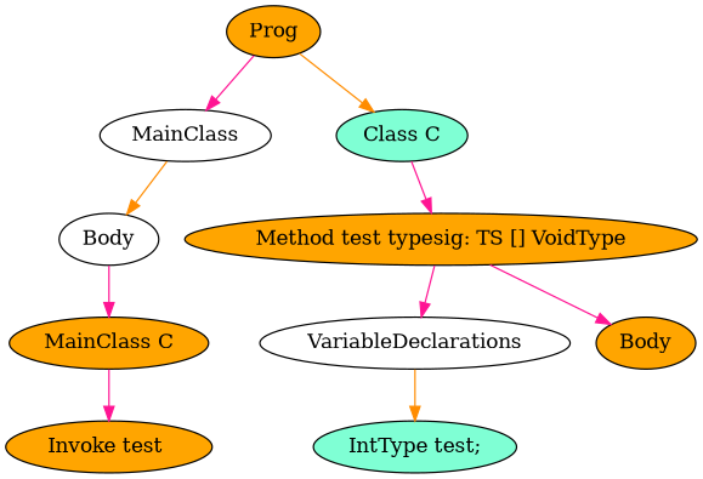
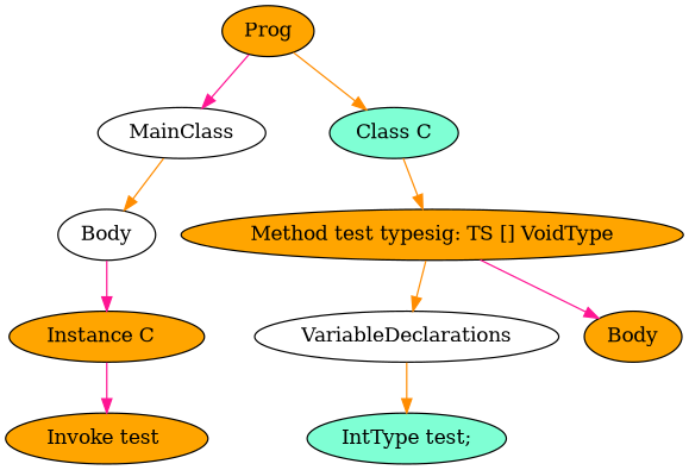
  digraph {
    node [fillcolor=orange style=filled]
    edge [color=deeppink]
    n1 [label=" Invoke test  "]
-   n2 [label="MainClass C"]
+   n2 [label="Instance C  "]
    n3 [fillcolor=white label=Body]
    n4 [fillcolor=white label=MainClass]
    n5 [fillcolor=aquamarine label="IntType test;"]
    n6 [fillcolor=white label=VariableDeclarations]
    n7 [label=Body]
    n8 [label="Method test typesig: TS [] VoidType"]
    n9 [fillcolor=aquamarine label="Class C"]
    n10 [label=Prog]
    n2 -> n1
    n3 -> n2
    n4 -> n3 [color=darkorange]
    n6 -> n5 [color=darkorange]
-   n8 -> n6
+   n8 -> n6 [color=darkorange]
    n8 -> n7
-   n9 -> n8
+   n9 -> n8 [color=darkorange]
    n10 -> n4
    n10 -> n9 [color=darkorange]
  }
